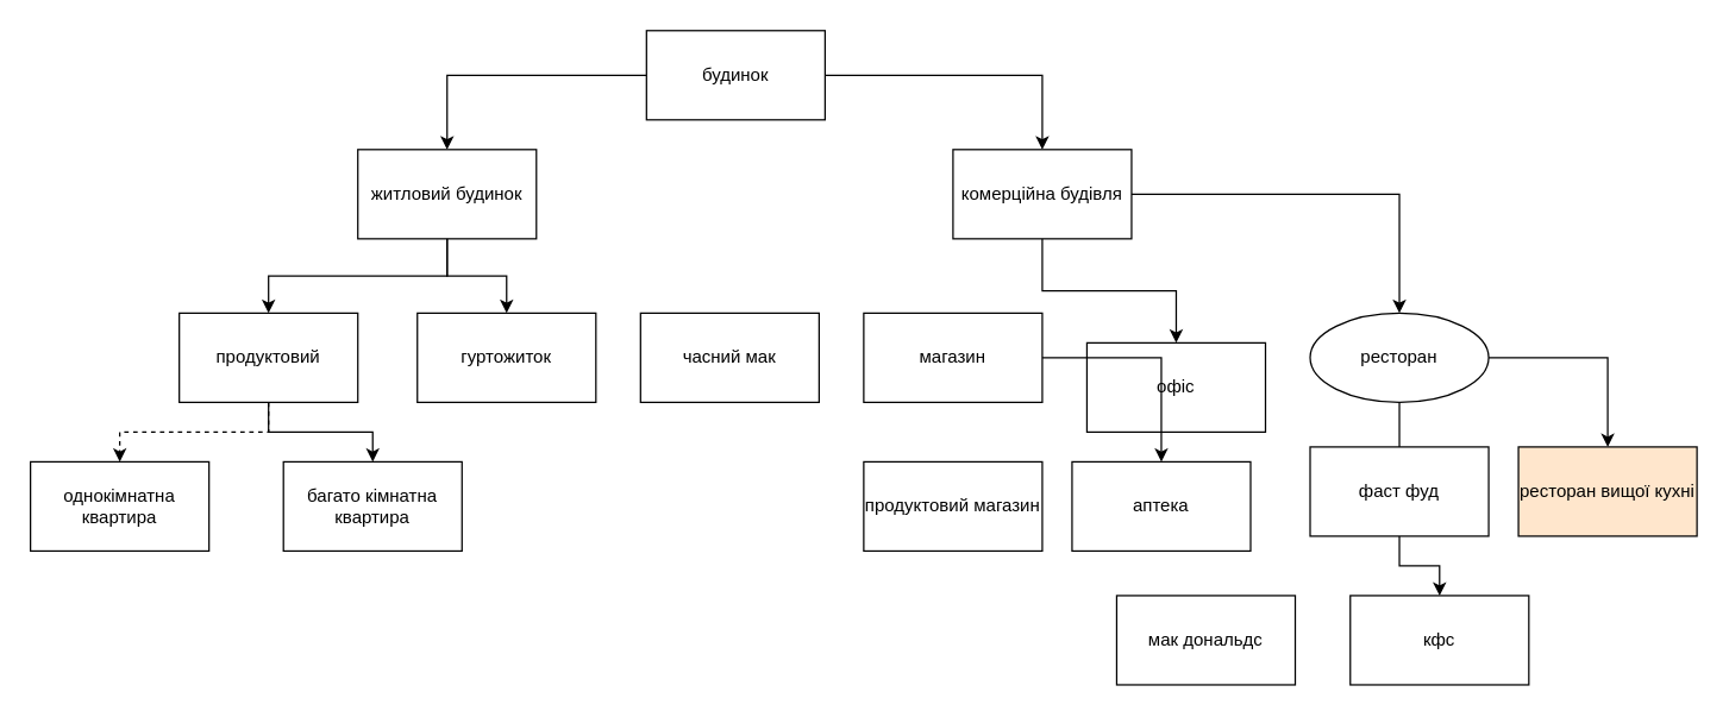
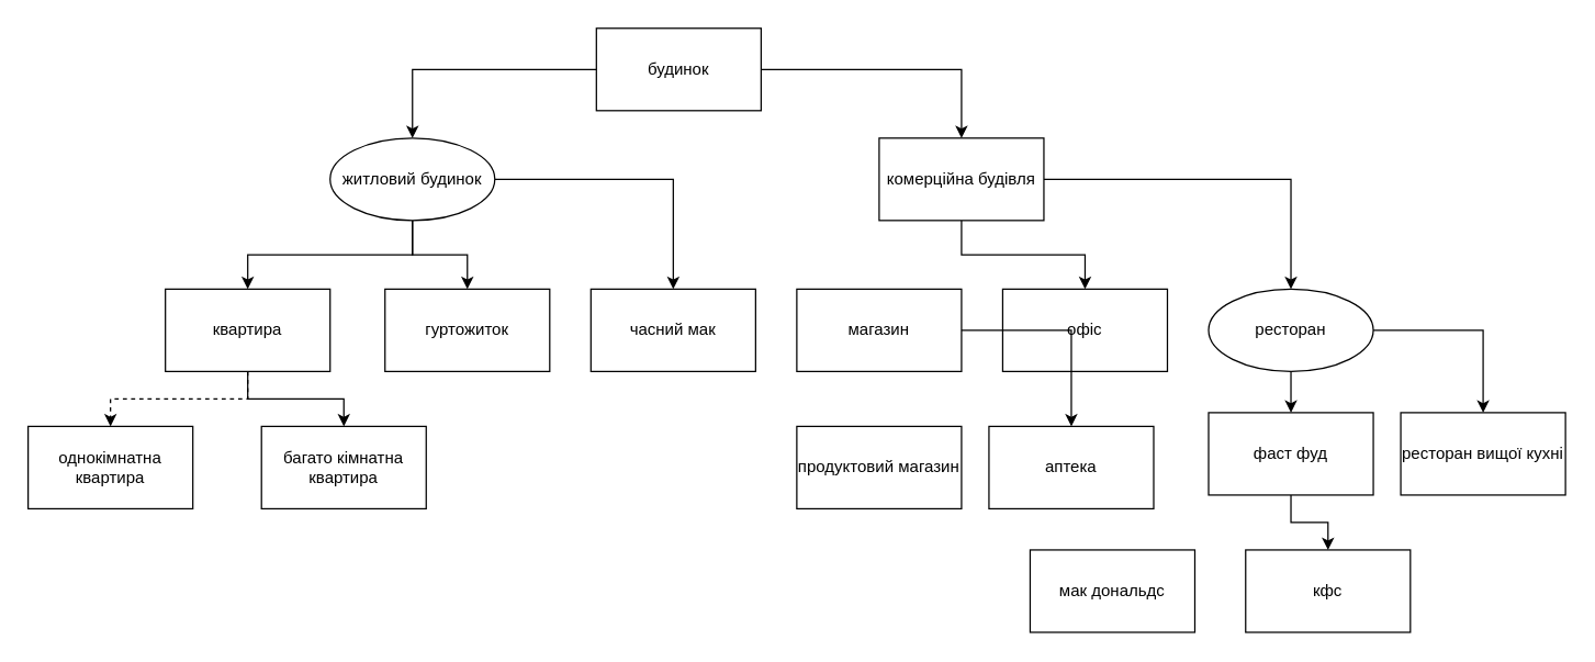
  <mxCell id="0" />
  <mxCell id="1" parent="0" />
  <mxCell id="2" style="edgeStyle=orthogonalEdgeStyle;rounded=0;orthogonalLoop=1;jettySize=auto;html=1;entryX=0.5;entryY=0;entryDx=0;entryDy=0;" edge="1" parent="1" source="4" target="8"><mxGeometry relative="1" as="geometry" /></mxCell>
  <mxCell id="3" style="edgeStyle=orthogonalEdgeStyle;rounded=0;orthogonalLoop=1;jettySize=auto;html=1;entryX=0.5;entryY=0;entryDx=0;entryDy=0;" edge="1" parent="1" source="4" target="11"><mxGeometry relative="1" as="geometry" /></mxCell>
  <mxCell id="4" value="будинок" style="rounded=0;whiteSpace=wrap;html=1;" vertex="1" parent="1"><mxGeometry x="434" width="120" height="60" as="geometry" y="20" /></mxCell>
  <mxCell id="5" style="edgeStyle=orthogonalEdgeStyle;rounded=0;orthogonalLoop=1;jettySize=auto;html=1;entryX=0.5;entryY=0;entryDx=0;entryDy=0;" edge="1" parent="1" source="8" target="14"><mxGeometry relative="1" as="geometry" /></mxCell>
  <mxCell id="6" style="edgeStyle=orthogonalEdgeStyle;rounded=0;orthogonalLoop=1;jettySize=auto;html=1;entryX=0.5;entryY=0;entryDx=0;entryDy=0;" edge="1" parent="1" source="8" target="15"><mxGeometry relative="1" as="geometry" /></mxCell>
- <mxCell id="8" value="житловий будинок" style="rounded=0;whiteSpace=wrap;html=1;" vertex="1" parent="1"><mxGeometry x="240" y="100" width="120" height="60" as="geometry" /></mxCell>
+ <mxCell id="7" style="edgeStyle=orthogonalEdgeStyle;rounded=0;orthogonalLoop=1;jettySize=auto;html=1;entryX=0.5;entryY=0;entryDx=0;entryDy=0;" edge="1" parent="1" source="8" target="16"><mxGeometry relative="1" as="geometry" /></mxCell>
+ <mxCell id="8" value="житловий будинок" style="ellipse;whiteSpace=wrap;html=1;" vertex="1" parent="1"><mxGeometry x="240" y="100" width="120" height="60" as="geometry" /></mxCell>
  <mxCell id="9" style="edgeStyle=orthogonalEdgeStyle;rounded=0;orthogonalLoop=1;jettySize=auto;html=1;entryX=0.5;entryY=0;entryDx=0;entryDy=0;" edge="1" parent="1" source="11" target="18"><mxGeometry relative="1" as="geometry" /></mxCell>
  <mxCell id="10" style="edgeStyle=orthogonalEdgeStyle;rounded=0;orthogonalLoop=1;jettySize=auto;html=1;entryX=0.5;entryY=0;entryDx=0;entryDy=0;" edge="1" parent="1" source="11" target="21"><mxGeometry relative="1" as="geometry" /></mxCell>
  <mxCell id="11" value="комерційна будівля" style="rounded=0;whiteSpace=wrap;html=1;" vertex="1" parent="1"><mxGeometry x="640" y="100" width="120" height="60" as="geometry" /></mxCell>
  <mxCell id="12" style="edgeStyle=orthogonalEdgeStyle;rounded=0;orthogonalLoop=1;jettySize=auto;html=1;entryX=0.5;entryY=0;entryDx=0;entryDy=0;dashed=1;" edge="1" parent="1" source="14" target="30"><mxGeometry relative="1" as="geometry" /></mxCell>
  <mxCell id="13" style="edgeStyle=orthogonalEdgeStyle;rounded=0;orthogonalLoop=1;jettySize=auto;html=1;entryX=0.5;entryY=0;entryDx=0;entryDy=0;" edge="1" parent="1" source="14" target="31"><mxGeometry relative="1" as="geometry" /></mxCell>
- <mxCell id="14" value="продуктовий" style="rounded=0;whiteSpace=wrap;html=1;" vertex="1" parent="1"><mxGeometry x="120" y="210" width="120" height="60" as="geometry" /></mxCell>
+ <mxCell id="14" value="квартира" style="rounded=0;whiteSpace=wrap;html=1;" vertex="1" parent="1"><mxGeometry x="120" y="210" width="120" height="60" as="geometry" /></mxCell>
  <mxCell id="15" value="гуртожиток" style="rounded=0;whiteSpace=wrap;html=1;" vertex="1" parent="1"><mxGeometry x="280" y="210" width="120" height="60" as="geometry" /></mxCell>
  <mxCell id="16" value="часний мак" style="rounded=0;whiteSpace=wrap;html=1;" vertex="1" parent="1"><mxGeometry x="430" y="210" width="120" height="60" as="geometry" /></mxCell>
  <mxCell id="17" value="магазин" style="rounded=0;whiteSpace=wrap;html=1;" vertex="1" parent="1"><mxGeometry x="580" y="210" width="120" height="60" as="geometry" /></mxCell>
- <mxCell id="18" value="офіс" style="rounded=0;whiteSpace=wrap;html=1;" vertex="1" parent="1"><mxGeometry x="730" y="230" width="120" height="60" as="geometry" /></mxCell>
- <mxCell id="19" style="edgeStyle=orthogonalEdgeStyle;rounded=0;orthogonalLoop=1;jettySize=auto;html=1;entryX=0.5;entryY=0;entryDx=0;entryDy=0;endArrow=none;" edge="1" parent="1" source="21" target="27"><mxGeometry relative="1" as="geometry" /></mxCell>
+ <mxCell id="18" value="офіс" style="rounded=0;whiteSpace=wrap;html=1;" vertex="1" parent="1"><mxGeometry x="730" y="210" width="120" height="60" as="geometry" /></mxCell>
+ <mxCell id="19" style="edgeStyle=orthogonalEdgeStyle;rounded=0;orthogonalLoop=1;jettySize=auto;html=1;entryX=0.5;entryY=0;entryDx=0;entryDy=0;" edge="1" parent="1" source="21" target="27"><mxGeometry relative="1" as="geometry" /></mxCell>
  <mxCell id="20" style="edgeStyle=orthogonalEdgeStyle;rounded=0;orthogonalLoop=1;jettySize=auto;html=1;entryX=0.5;entryY=0;entryDx=0;entryDy=0;" edge="1" parent="1" source="21" target="25"><mxGeometry relative="1" as="geometry" /></mxCell>
  <mxCell id="21" value="ресторан" style="ellipse;whiteSpace=wrap;html=1;" vertex="1" parent="1"><mxGeometry x="880" y="210" width="120" height="60" as="geometry" /></mxCell>
  <mxCell id="22" value="продуктовий магазин" style="rounded=0;whiteSpace=wrap;html=1;" vertex="1" parent="1"><mxGeometry x="580" y="310" width="120" height="60" as="geometry" /></mxCell>
  <mxCell id="23" value="аптека" style="rounded=0;whiteSpace=wrap;html=1;" vertex="1" parent="1"><mxGeometry x="720" y="310" width="120" height="60" as="geometry" /></mxCell>
  <mxCell id="24" style="edgeStyle=orthogonalEdgeStyle;rounded=0;orthogonalLoop=1;jettySize=auto;html=1;entryX=0.5;entryY=0;entryDx=0;entryDy=0;" edge="1" parent="1" source="17" target="23"><mxGeometry relative="1" as="geometry" /></mxCell>
- <mxCell id="25" value="ресторан вищої кухні" style="rounded=0;whiteSpace=wrap;html=1;fillColor=#ffe6cc;" vertex="1" parent="1"><mxGeometry x="1020" y="300" width="120" height="60" as="geometry" /></mxCell>
+ <mxCell id="25" value="ресторан вищої кухні" style="rounded=0;whiteSpace=wrap;html=1;" vertex="1" parent="1"><mxGeometry x="1020" y="300" width="120" height="60" as="geometry" /></mxCell>
  <mxCell id="26" style="edgeStyle=orthogonalEdgeStyle;rounded=0;orthogonalLoop=1;jettySize=auto;html=1;entryX=0.5;entryY=0;entryDx=0;entryDy=0;" edge="1" parent="1" source="27" target="29"><mxGeometry relative="1" as="geometry" /></mxCell>
  <mxCell id="27" value="фаст фуд" style="rounded=0;whiteSpace=wrap;html=1;" vertex="1" parent="1"><mxGeometry x="880" y="300" width="120" height="60" as="geometry" /></mxCell>
  <mxCell id="28" value="мак дональдс" style="rounded=0;whiteSpace=wrap;html=1;" vertex="1" parent="1"><mxGeometry x="750" y="400" width="120" height="60" as="geometry" /></mxCell>
  <mxCell id="29" value="кфс" style="rounded=0;whiteSpace=wrap;html=1;" vertex="1" parent="1"><mxGeometry x="907" y="400" width="120" height="60" as="geometry" /></mxCell>
  <mxCell id="30" value="однокімнатна квартира" style="rounded=0;whiteSpace=wrap;html=1;" vertex="1" parent="1"><mxGeometry x="20" y="310" width="120" height="60" as="geometry" /></mxCell>
  <mxCell id="31" value="багато кімнатна квартира" style="rounded=0;whiteSpace=wrap;html=1;" vertex="1" parent="1"><mxGeometry x="190" y="310" width="120" height="60" as="geometry" /></mxCell>
